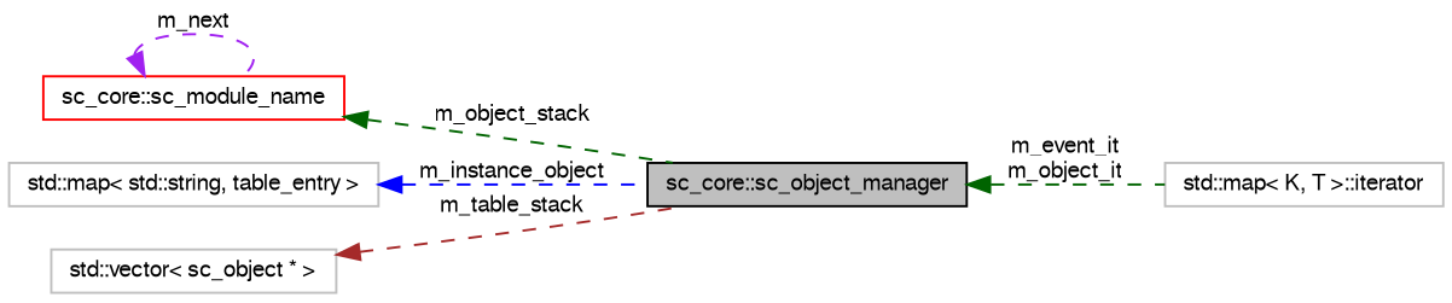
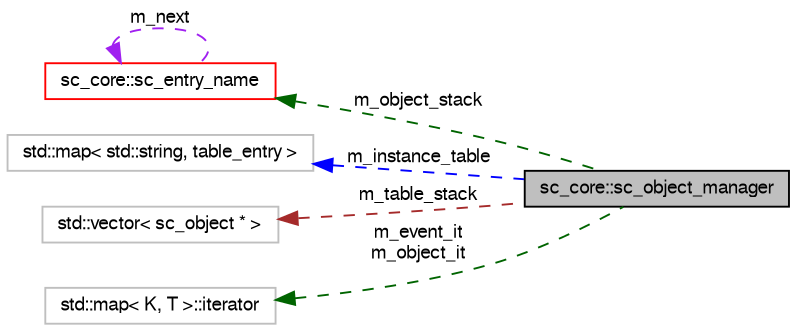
  digraph {
    rankdir=LR
    node [color=grey75 fillcolor=white fontname=FreeSans fontsize=10 shape=record style=filled]
    edge [color=darkgreen dir=back fontname=FreeSans fontsize=10 labelfontname=FreeSans labelfontsize=10 style=dashed]
    n1 [color=black fillcolor=grey75 fontcolor=black height=0.2 label="sc_core::sc_object_manager" width=0.4]
-   n2 [color=red height=0.2 label="sc_core::sc_module_name" width=0.4]
+   n2 [color=red height=0.2 label="sc_core::sc_entry_name" width=0.4]
    n3 [height=0.2 label="std::map\< std::string, table_entry \>" width=0.4]
    n4 [height=0.2 label="std::vector\< sc_object * \>" width=0.4]
    n5 [height=0.2 label="std::map\< K, T \>::iterator" width=0.4]
    n2 -> n1 [label=m_object_stack]
    n2 -> n2 [color=purple label=m_next]
-   n3 -> n1 [color=blue label=m_instance_object]
+   n3 -> n1 [color=blue label=m_instance_table]
    n4 -> n1 [color=brown label=m_table_stack]
-   n1 -> n5 [label="m_event_it\nm_object_it"]
+   n5 -> n1 [label="m_event_it\nm_object_it"]
  }
